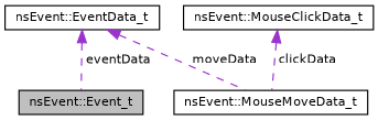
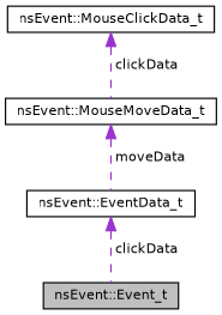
  digraph {
    node [color=black fillcolor=white fontname=Helvetica fontsize=10 shape=record style=filled]
    edge [color=darkorchid3 dir=back fontname=Helvetica fontsize=10 labelfontname=Helvetica labelfontsize=10 style=dashed]
    n1 [fillcolor=grey75 fontcolor=black height=0.2 label="nsEvent::Event_t" width=0.4]
    n2 [height=0.2 label="nsEvent::EventData_t" width=0.4]
    n3 [height=0.2 label="nsEvent::MouseClickData_t" width=0.4]
    n4 [height=0.2 label="nsEvent::MouseMoveData_t" width=0.4]
-   n2 -> n1 [label=" eventData"]
+   n2 -> n1 [label=" clickData"]
    n3 -> n4 [label=" clickData"]
-   n2 -> n4 [label=" moveData"]
+   n4 -> n2 [label=" moveData"]
  }
